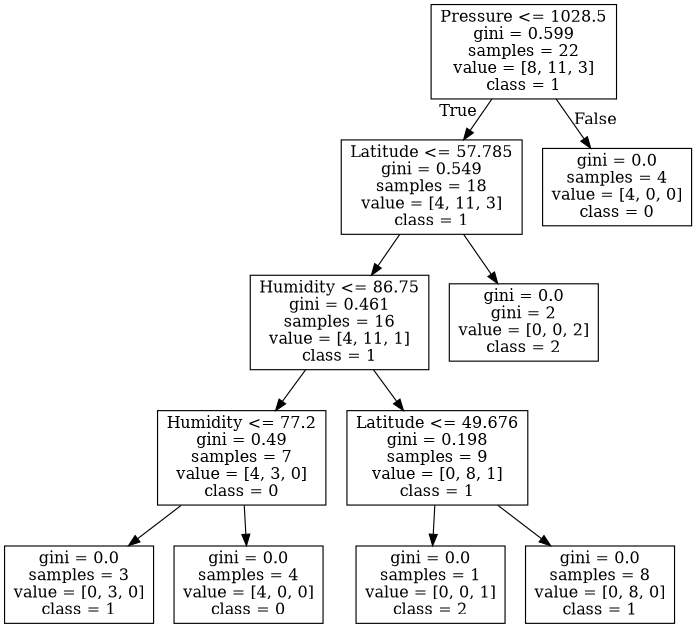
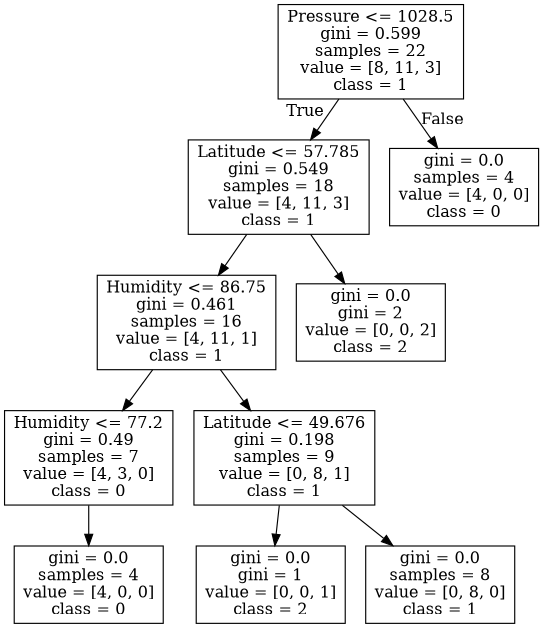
  digraph {
    node [shape=box]
    n1 [label="Pressure <= 1028.5\ngini = 0.599\nsamples = 22\nvalue = [8, 11, 3]\nclass = 1"]
    n2 [label="Latitude <= 57.785\ngini = 0.549\nsamples = 18\nvalue = [4, 11, 3]\nclass = 1"]
    n3 [label="gini = 0.0\nsamples = 4\nvalue = [4, 0, 0]\nclass = 0"]
    n4 [label="Humidity <= 86.75\ngini = 0.461\nsamples = 16\nvalue = [4, 11, 1]\nclass = 1"]
    n5 [label="gini = 0.0\ngini = 2\nvalue = [0, 0, 2]\nclass = 2"]
    n6 [label="Humidity <= 77.2\ngini = 0.49\nsamples = 7\nvalue = [4, 3, 0]\nclass = 0"]
    n7 [label="Latitude <= 49.676\ngini = 0.198\nsamples = 9\nvalue = [0, 8, 1]\nclass = 1"]
-   n8 [label="gini = 0.0\nsamples = 3\nvalue = [0, 3, 0]\nclass = 1"]
    n9 [label="gini = 0.0\nsamples = 4\nvalue = [4, 0, 0]\nclass = 0"]
-   n10 [label="gini = 0.0\nsamples = 1\nvalue = [0, 0, 1]\nclass = 2"]
+   n10 [label="gini = 0.0\ngini = 1\nvalue = [0, 0, 1]\nclass = 2"]
    n11 [label="gini = 0.0\nsamples = 8\nvalue = [0, 8, 0]\nclass = 1"]
    n1 -> n2 [headlabel=True labelangle=45 labeldistance=2.5]
    n1 -> n3 [headlabel=False labelangle=-45 labeldistance=2.5]
    n2 -> n4
    n2 -> n5
    n4 -> n6
    n4 -> n7
-   n6 -> n8
    n6 -> n9
    n7 -> n10
    n7 -> n11
  }
